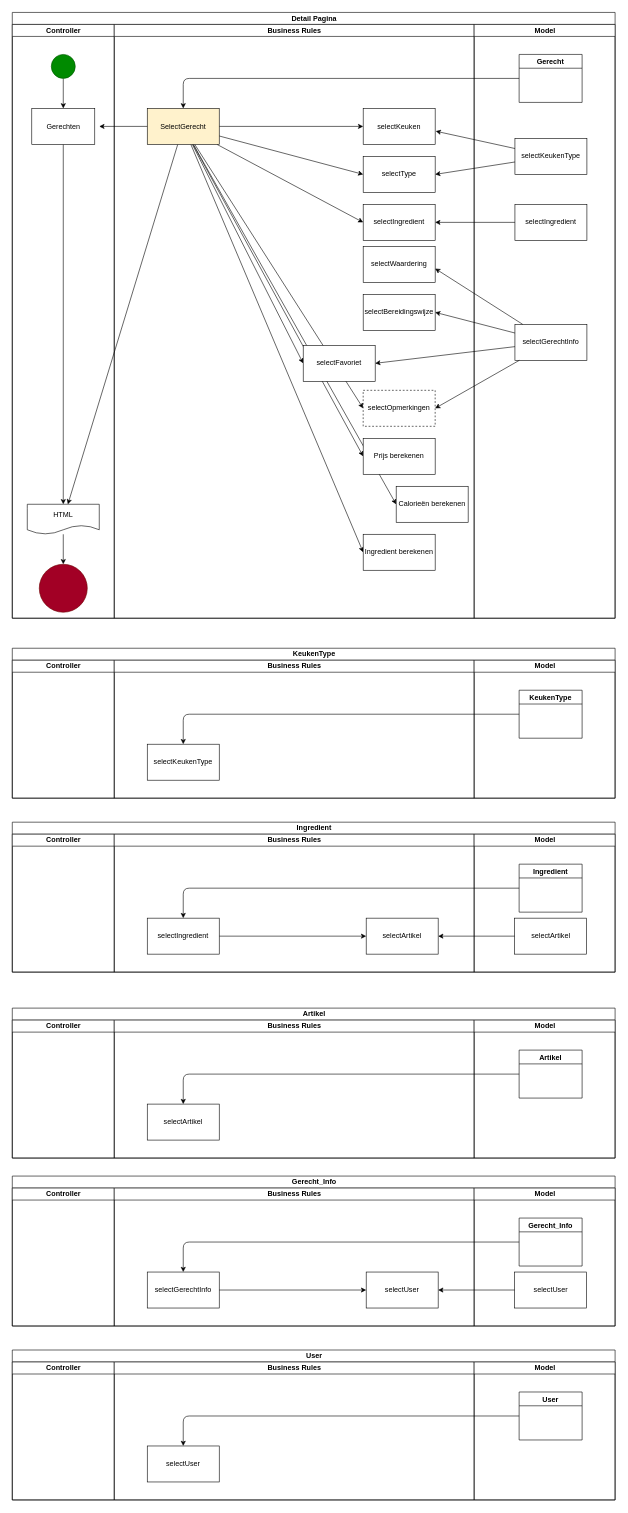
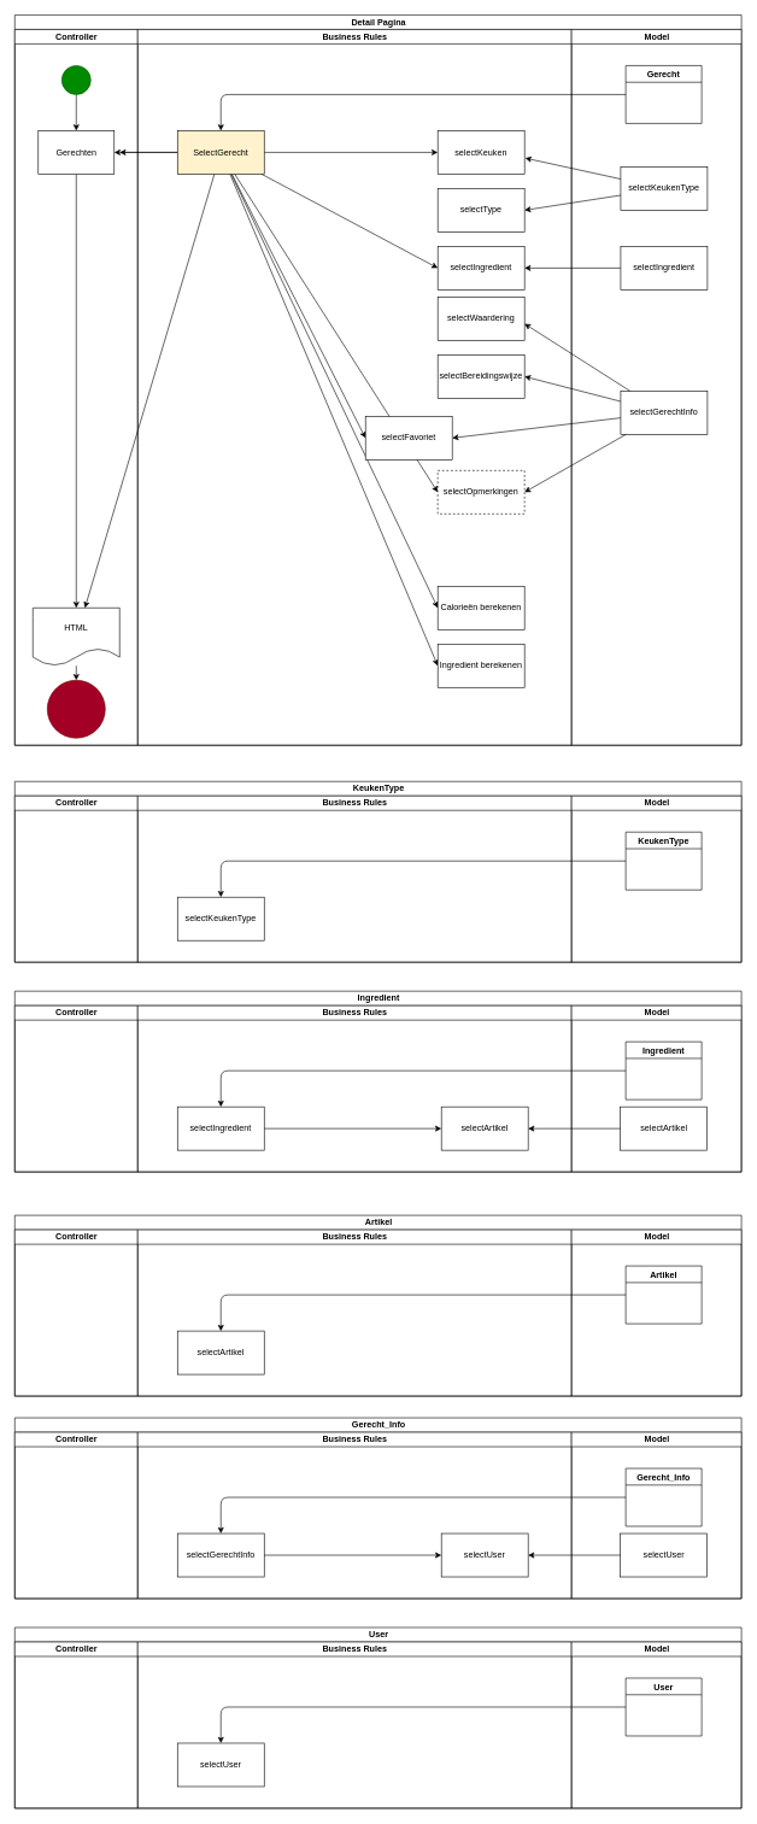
  <mxCell id="0" />
  <mxCell id="1" parent="0" />
  <mxCell id="2" value="Detail Pagina" style="swimlane;childLayout=stackLayout;resizeParent=1;resizeParentMax=0;startSize=20;html=1;" parent="1" vertex="1"><mxGeometry x="20" y="20" width="1005" height="1010" as="geometry" /></mxCell>
  <mxCell id="3" value="Controller" style="swimlane;startSize=20;html=1;" parent="2" vertex="1"><mxGeometry y="20" width="170" height="990" as="geometry" /></mxCell>
  <mxCell id="4" style="edgeStyle=none;html=1;entryX=0.5;entryY=0;entryDx=0;entryDy=0;" parent="3" source="5" target="7" edge="1"><mxGeometry relative="1" as="geometry" /></mxCell>
  <mxCell id="5" value="" style="ellipse;whiteSpace=wrap;html=1;aspect=fixed;fillColor=#008a00;fontColor=#ffffff;strokeColor=#005700;" parent="3" vertex="1"><mxGeometry x="65" y="50" width="40" height="40" as="geometry" /></mxCell>
  <mxCell id="6" style="edgeStyle=none;html=1;entryX=0.5;entryY=0;entryDx=0;entryDy=0;" parent="3" source="7" target="9" edge="1"><mxGeometry relative="1" as="geometry" /></mxCell>
  <mxCell id="7" value="Gerechten" style="rounded=0;whiteSpace=wrap;html=1;" parent="3" vertex="1"><mxGeometry x="32.5" y="140" width="105" height="60" as="geometry" /></mxCell>
  <mxCell id="8" style="edgeStyle=none;html=1;entryX=0.5;entryY=0;entryDx=0;entryDy=0;" parent="3" source="9" target="10" edge="1"><mxGeometry relative="1" as="geometry" /></mxCell>
- <mxCell id="9" value="HTML" style="shape=document;whiteSpace=wrap;html=1;boundedLbl=1;" parent="3" vertex="1"><mxGeometry x="25" y="800" width="120" height="50" as="geometry" /></mxCell>
+ <mxCell id="9" value="HTML" style="shape=document;whiteSpace=wrap;html=1;boundedLbl=1;" parent="3" vertex="1"><mxGeometry x="25" y="800" width="120" height="80" as="geometry" /></mxCell>
  <mxCell id="10" value="" style="ellipse;whiteSpace=wrap;html=1;aspect=fixed;fillColor=#a20025;fontColor=#ffffff;strokeColor=#6F0000;" parent="3" vertex="1"><mxGeometry x="45" y="900" width="80" height="80" as="geometry" /></mxCell>
  <mxCell id="11" value="Business Rules" style="swimlane;startSize=20;html=1;" parent="2" vertex="1"><mxGeometry x="170" y="20" width="600" height="990" as="geometry" /></mxCell>
  <mxCell id="12" style="edgeStyle=none;html=1;entryX=0;entryY=0.5;entryDx=0;entryDy=0;" parent="11" source="21" target="22" edge="1"><mxGeometry relative="1" as="geometry" /></mxCell>
- <mxCell id="13" style="edgeStyle=none;html=1;entryX=0;entryY=0.5;entryDx=0;entryDy=0;" parent="11" source="21" target="23" edge="1"><mxGeometry relative="1" as="geometry" /></mxCell>
+ <mxCell id="13" style="edgeStyle=none;html=1;" parent="11" source="21" target="7" edge="1"><mxGeometry relative="1" as="geometry" /></mxCell>
  <mxCell id="14" style="edgeStyle=none;html=1;entryX=0;entryY=0.5;entryDx=0;entryDy=0;" parent="11" source="21" target="24" edge="1"><mxGeometry relative="1" as="geometry" /></mxCell>
  <mxCell id="15" style="edgeStyle=none;html=1;" parent="11" source="21" target="9" edge="1"><mxGeometry relative="1" as="geometry" /></mxCell>
  <mxCell id="16" style="edgeStyle=none;html=1;entryX=0;entryY=0.5;entryDx=0;entryDy=0;" parent="11" source="21" target="27" edge="1"><mxGeometry relative="1" as="geometry" /></mxCell>
  <mxCell id="17" style="edgeStyle=none;html=1;entryX=0;entryY=0.5;entryDx=0;entryDy=0;" parent="11" source="21" target="28" edge="1"><mxGeometry relative="1" as="geometry" /></mxCell>
- <mxCell id="18" style="edgeStyle=none;html=1;entryX=0;entryY=0.5;entryDx=0;entryDy=0;" parent="11" source="21" target="29" edge="1"><mxGeometry relative="1" as="geometry" /></mxCell>
  <mxCell id="19" style="edgeStyle=none;html=1;entryX=0;entryY=0.5;entryDx=0;entryDy=0;" parent="11" source="21" target="30" edge="1"><mxGeometry relative="1" as="geometry" /></mxCell>
  <mxCell id="20" style="edgeStyle=none;html=1;entryX=0;entryY=0.5;entryDx=0;entryDy=0;" parent="11" source="21" target="31" edge="1"><mxGeometry relative="1" as="geometry" /></mxCell>
  <mxCell id="21" value="SelectGerecht" style="rounded=0;whiteSpace=wrap;html=1;fillColor=#fff2cc;" parent="11" vertex="1"><mxGeometry x="55" y="140" width="120" height="60" as="geometry" /></mxCell>
  <mxCell id="22" value="selectKeuken" style="rounded=0;whiteSpace=wrap;html=1;" parent="11" vertex="1"><mxGeometry x="415" y="140" width="120" height="60" as="geometry" /></mxCell>
  <mxCell id="23" value="selectType" style="rounded=0;whiteSpace=wrap;html=1;" parent="11" vertex="1"><mxGeometry x="415" y="220" width="120" height="60" as="geometry" /></mxCell>
  <mxCell id="24" value="selectIngredient" style="rounded=0;whiteSpace=wrap;html=1;" parent="11" vertex="1"><mxGeometry x="415" y="300" width="120" height="60" as="geometry" /></mxCell>
  <mxCell id="25" value="selectWaardering" style="rounded=0;whiteSpace=wrap;html=1;" parent="11" vertex="1"><mxGeometry x="415" y="370" width="120" height="60" as="geometry" /></mxCell>
  <mxCell id="26" value="selectBereidingswijze" style="rounded=0;whiteSpace=wrap;html=1;" parent="11" vertex="1"><mxGeometry x="415" y="450" width="120" height="60" as="geometry" /></mxCell>
  <mxCell id="27" value="selectFavoriet" style="rounded=0;whiteSpace=wrap;html=1;" parent="11" vertex="1"><mxGeometry x="315" y="535" width="120" height="60" as="geometry" /></mxCell>
  <mxCell id="28" value="selectOpmerkingen" style="rounded=0;whiteSpace=wrap;html=1;dashed=1;" parent="11" vertex="1"><mxGeometry x="415" y="610" width="120" height="60" as="geometry" /></mxCell>
- <mxCell id="29" value="Prijs berekenen" style="rounded=0;whiteSpace=wrap;html=1;" parent="11" vertex="1"><mxGeometry x="415" y="690" width="120" height="60" as="geometry" /></mxCell>
- <mxCell id="30" value="Calorieën berekenen" style="rounded=0;whiteSpace=wrap;html=1;" parent="11" vertex="1"><mxGeometry x="470" y="770" width="120" height="60" as="geometry" /></mxCell>
+ <mxCell id="30" value="Calorieën berekenen" style="rounded=0;whiteSpace=wrap;html=1;" parent="11" vertex="1"><mxGeometry x="415" y="770" width="120" height="60" as="geometry" /></mxCell>
  <mxCell id="31" value="Ingredient berekenen" style="rounded=0;whiteSpace=wrap;html=1;" parent="11" vertex="1"><mxGeometry x="415" y="850" width="120" height="60" as="geometry" /></mxCell>
  <mxCell id="32" value="Model" style="swimlane;startSize=20;html=1;" parent="2" vertex="1"><mxGeometry x="770" y="20" width="235" height="990" as="geometry" /></mxCell>
  <mxCell id="33" value="Gerecht" style="swimlane;" parent="32" vertex="1"><mxGeometry x="75" y="50" width="105" height="80" as="geometry" /></mxCell>
  <mxCell id="34" value="selectKeukenType" style="rounded=0;whiteSpace=wrap;html=1;" parent="32" vertex="1"><mxGeometry x="68" y="190" width="120" height="60" as="geometry" /></mxCell>
  <mxCell id="35" value="selectIngredient" style="rounded=0;whiteSpace=wrap;html=1;" parent="32" vertex="1"><mxGeometry x="68" y="300" width="120" height="60" as="geometry" /></mxCell>
  <mxCell id="36" value="selectGerechtInfo" style="rounded=0;whiteSpace=wrap;html=1;" parent="32" vertex="1"><mxGeometry x="68" y="500" width="120" height="60" as="geometry" /></mxCell>
  <mxCell id="37" style="edgeStyle=none;html=1;entryX=0.5;entryY=0;entryDx=0;entryDy=0;" parent="2" source="33" target="21" edge="1"><mxGeometry relative="1" as="geometry"><mxPoint x="275" y="110" as="targetPoint" /><Array as="points"><mxPoint x="285" y="110" /></Array></mxGeometry></mxCell>
  <mxCell id="38" style="edgeStyle=none;html=1;entryX=1.008;entryY=0.633;entryDx=0;entryDy=0;entryPerimeter=0;" parent="2" source="34" target="22" edge="1"><mxGeometry relative="1" as="geometry" /></mxCell>
  <mxCell id="39" style="edgeStyle=none;html=1;entryX=1;entryY=0.5;entryDx=0;entryDy=0;" parent="2" source="34" target="23" edge="1"><mxGeometry relative="1" as="geometry"><mxPoint x="675" y="270" as="targetPoint" /></mxGeometry></mxCell>
  <mxCell id="40" style="edgeStyle=none;html=1;exitX=0;exitY=0.5;exitDx=0;exitDy=0;entryX=1;entryY=0.5;entryDx=0;entryDy=0;" parent="2" source="35" target="24" edge="1"><mxGeometry relative="1" as="geometry" /></mxCell>
  <mxCell id="41" style="edgeStyle=none;html=1;entryX=1;entryY=0.617;entryDx=0;entryDy=0;entryPerimeter=0;" parent="2" source="36" target="25" edge="1"><mxGeometry relative="1" as="geometry" /></mxCell>
  <mxCell id="42" style="edgeStyle=none;html=1;entryX=1;entryY=0.5;entryDx=0;entryDy=0;" parent="2" source="36" target="26" edge="1"><mxGeometry relative="1" as="geometry" /></mxCell>
  <mxCell id="43" style="edgeStyle=none;html=1;entryX=1;entryY=0.5;entryDx=0;entryDy=0;" parent="2" source="36" target="27" edge="1"><mxGeometry relative="1" as="geometry" /></mxCell>
  <mxCell id="44" style="edgeStyle=none;html=1;entryX=1;entryY=0.5;entryDx=0;entryDy=0;" parent="2" source="36" target="28" edge="1"><mxGeometry relative="1" as="geometry" /></mxCell>
  <mxCell id="45" style="edgeStyle=none;html=1;" parent="1" source="21" edge="1"><mxGeometry relative="1" as="geometry"><mxPoint x="165" y="210" as="targetPoint" /></mxGeometry></mxCell>
  <mxCell id="46" value="KeukenType" style="swimlane;childLayout=stackLayout;resizeParent=1;resizeParentMax=0;startSize=20;html=1;" parent="1" vertex="1"><mxGeometry x="20" y="1080" width="1005" height="250" as="geometry" /></mxCell>
  <mxCell id="47" value="Controller" style="swimlane;startSize=20;html=1;" parent="46" vertex="1"><mxGeometry y="20" width="170" height="230" as="geometry" /></mxCell>
  <mxCell id="48" value="Business Rules" style="swimlane;startSize=20;html=1;" parent="46" vertex="1"><mxGeometry x="170" y="20" width="600" height="230" as="geometry" /></mxCell>
  <mxCell id="49" value="selectKeukenType" style="rounded=0;whiteSpace=wrap;html=1;" parent="48" vertex="1"><mxGeometry x="55" y="140" width="120" height="60" as="geometry" /></mxCell>
  <mxCell id="50" value="Model" style="swimlane;startSize=20;html=1;" parent="46" vertex="1"><mxGeometry x="770" y="20" width="235" height="230" as="geometry" /></mxCell>
  <mxCell id="51" value="KeukenType" style="swimlane;startSize=23;" parent="50" vertex="1"><mxGeometry x="75" y="50" width="105" height="80" as="geometry" /></mxCell>
  <mxCell id="52" style="edgeStyle=none;html=1;entryX=0.5;entryY=0;entryDx=0;entryDy=0;" parent="46" source="51" target="49" edge="1"><mxGeometry relative="1" as="geometry"><mxPoint x="275" y="110" as="targetPoint" /><Array as="points"><mxPoint x="285" y="110" /></Array></mxGeometry></mxCell>
  <mxCell id="53" value="Ingredient" style="swimlane;childLayout=stackLayout;resizeParent=1;resizeParentMax=0;startSize=20;html=1;" parent="1" vertex="1"><mxGeometry x="20" y="1370" width="1005" height="250" as="geometry" /></mxCell>
  <mxCell id="54" value="Controller" style="swimlane;startSize=20;html=1;" parent="53" vertex="1"><mxGeometry y="20" width="170" height="230" as="geometry" /></mxCell>
  <mxCell id="55" value="Business Rules" style="swimlane;startSize=20;html=1;" parent="53" vertex="1"><mxGeometry x="170" y="20" width="600" height="230" as="geometry" /></mxCell>
  <mxCell id="56" style="edgeStyle=none;html=1;entryX=0;entryY=0.5;entryDx=0;entryDy=0;" parent="55" source="57" target="58" edge="1"><mxGeometry relative="1" as="geometry" /></mxCell>
  <mxCell id="57" value="selectIngredient" style="rounded=0;whiteSpace=wrap;html=1;" parent="55" vertex="1"><mxGeometry x="55" y="140" width="120" height="60" as="geometry" /></mxCell>
  <mxCell id="58" value="selectArtikel" style="rounded=0;whiteSpace=wrap;html=1;" parent="55" vertex="1"><mxGeometry x="420" y="140" width="120" height="60" as="geometry" /></mxCell>
  <mxCell id="59" value="Model" style="swimlane;startSize=20;html=1;" parent="53" vertex="1"><mxGeometry x="770" y="20" width="235" height="230" as="geometry" /></mxCell>
  <mxCell id="60" value="Ingredient" style="swimlane;startSize=23;" parent="59" vertex="1"><mxGeometry x="75" y="50" width="105" height="80" as="geometry" /></mxCell>
  <mxCell id="61" value="selectArtikel" style="rounded=0;whiteSpace=wrap;html=1;" parent="59" vertex="1"><mxGeometry x="67.5" y="140" width="120" height="60" as="geometry" /></mxCell>
  <mxCell id="62" style="edgeStyle=none;html=1;entryX=0.5;entryY=0;entryDx=0;entryDy=0;" parent="53" source="60" target="57" edge="1"><mxGeometry relative="1" as="geometry"><mxPoint x="275" y="110" as="targetPoint" /><Array as="points"><mxPoint x="285" y="110" /></Array></mxGeometry></mxCell>
  <mxCell id="63" style="edgeStyle=none;html=1;entryX=1;entryY=0.5;entryDx=0;entryDy=0;" parent="53" source="61" target="58" edge="1"><mxGeometry relative="1" as="geometry" /></mxCell>
  <mxCell id="64" value="Artikel" style="swimlane;childLayout=stackLayout;resizeParent=1;resizeParentMax=0;startSize=20;html=1;" parent="1" vertex="1"><mxGeometry x="20" y="1680" width="1005" height="250" as="geometry" /></mxCell>
  <mxCell id="65" value="Controller" style="swimlane;startSize=20;html=1;" parent="64" vertex="1"><mxGeometry y="20" width="170" height="230" as="geometry" /></mxCell>
  <mxCell id="66" value="Business Rules" style="swimlane;startSize=20;html=1;" parent="64" vertex="1"><mxGeometry x="170" y="20" width="600" height="230" as="geometry" /></mxCell>
  <mxCell id="67" value="selectArtikel" style="rounded=0;whiteSpace=wrap;html=1;" parent="66" vertex="1"><mxGeometry x="55" y="140" width="120" height="60" as="geometry" /></mxCell>
  <mxCell id="68" value="Model" style="swimlane;startSize=20;html=1;" parent="64" vertex="1"><mxGeometry x="770" y="20" width="235" height="230" as="geometry" /></mxCell>
  <mxCell id="69" value="Artikel" style="swimlane;startSize=23;" parent="68" vertex="1"><mxGeometry x="75" y="50" width="105" height="80" as="geometry" /></mxCell>
  <mxCell id="70" style="edgeStyle=none;html=1;entryX=0.5;entryY=0;entryDx=0;entryDy=0;" parent="64" source="69" target="67" edge="1"><mxGeometry relative="1" as="geometry"><mxPoint x="275" y="110" as="targetPoint" /><Array as="points"><mxPoint x="285" y="110" /></Array></mxGeometry></mxCell>
  <mxCell id="71" value="Gerecht_Info" style="swimlane;childLayout=stackLayout;resizeParent=1;resizeParentMax=0;startSize=20;html=1;" parent="1" vertex="1"><mxGeometry x="20" y="1960" width="1005" height="250" as="geometry" /></mxCell>
  <mxCell id="72" value="Controller" style="swimlane;startSize=20;html=1;" parent="71" vertex="1"><mxGeometry y="20" width="170" height="230" as="geometry" /></mxCell>
  <mxCell id="73" value="Business Rules" style="swimlane;startSize=20;html=1;" parent="71" vertex="1"><mxGeometry x="170" y="20" width="600" height="230" as="geometry" /></mxCell>
  <mxCell id="74" value="selectGerechtInfo" style="rounded=0;whiteSpace=wrap;html=1;" parent="73" vertex="1"><mxGeometry x="55" y="140" width="120" height="60" as="geometry" /></mxCell>
  <mxCell id="75" value="selectUser" style="rounded=0;whiteSpace=wrap;html=1;" parent="73" vertex="1"><mxGeometry x="420" y="140" width="120" height="60" as="geometry" /></mxCell>
  <mxCell id="76" style="edgeStyle=none;html=1;exitX=1;exitY=0.5;exitDx=0;exitDy=0;entryX=0;entryY=0.5;entryDx=0;entryDy=0;" parent="73" source="74" target="75" edge="1"><mxGeometry relative="1" as="geometry"><mxPoint x="410" y="170" as="targetPoint" /></mxGeometry></mxCell>
  <mxCell id="77" value="Model" style="swimlane;startSize=20;html=1;" parent="71" vertex="1"><mxGeometry x="770" y="20" width="235" height="230" as="geometry" /></mxCell>
  <mxCell id="78" value="Gerecht_Info" style="swimlane;startSize=23;" parent="77" vertex="1"><mxGeometry x="75" y="50" width="105" height="80" as="geometry" /></mxCell>
  <mxCell id="79" value="selectUser" style="rounded=0;whiteSpace=wrap;html=1;" parent="77" vertex="1"><mxGeometry x="67.5" y="140" width="120" height="60" as="geometry" /></mxCell>
  <mxCell id="80" style="edgeStyle=none;html=1;entryX=0.5;entryY=0;entryDx=0;entryDy=0;" parent="71" source="78" target="74" edge="1"><mxGeometry relative="1" as="geometry"><mxPoint x="275" y="110" as="targetPoint" /><Array as="points"><mxPoint x="285" y="110" /></Array></mxGeometry></mxCell>
  <mxCell id="81" style="edgeStyle=none;html=1;entryX=1;entryY=0.5;entryDx=0;entryDy=0;" parent="71" source="79" target="75" edge="1"><mxGeometry relative="1" as="geometry" /></mxCell>
  <mxCell id="82" value="User" style="swimlane;childLayout=stackLayout;resizeParent=1;resizeParentMax=0;startSize=20;html=1;" parent="1" vertex="1"><mxGeometry x="20" y="2250" width="1005" height="250" as="geometry" /></mxCell>
  <mxCell id="83" value="Controller" style="swimlane;startSize=20;html=1;" parent="82" vertex="1"><mxGeometry y="20" width="170" height="230" as="geometry" /></mxCell>
  <mxCell id="84" value="Business Rules" style="swimlane;startSize=20;html=1;" parent="82" vertex="1"><mxGeometry x="170" y="20" width="600" height="230" as="geometry" /></mxCell>
  <mxCell id="85" value="selectUser" style="rounded=0;whiteSpace=wrap;html=1;" parent="84" vertex="1"><mxGeometry x="55" y="140" width="120" height="60" as="geometry" /></mxCell>
  <mxCell id="86" value="Model" style="swimlane;startSize=20;html=1;" parent="82" vertex="1"><mxGeometry x="770" y="20" width="235" height="230" as="geometry" /></mxCell>
  <mxCell id="87" value="User" style="swimlane;startSize=23;" parent="86" vertex="1"><mxGeometry x="75" y="50" width="105" height="80" as="geometry" /></mxCell>
  <mxCell id="88" style="edgeStyle=none;html=1;entryX=0.5;entryY=0;entryDx=0;entryDy=0;" parent="82" source="87" target="85" edge="1"><mxGeometry relative="1" as="geometry"><mxPoint x="275" y="110" as="targetPoint" /><Array as="points"><mxPoint x="285" y="110" /></Array></mxGeometry></mxCell>
